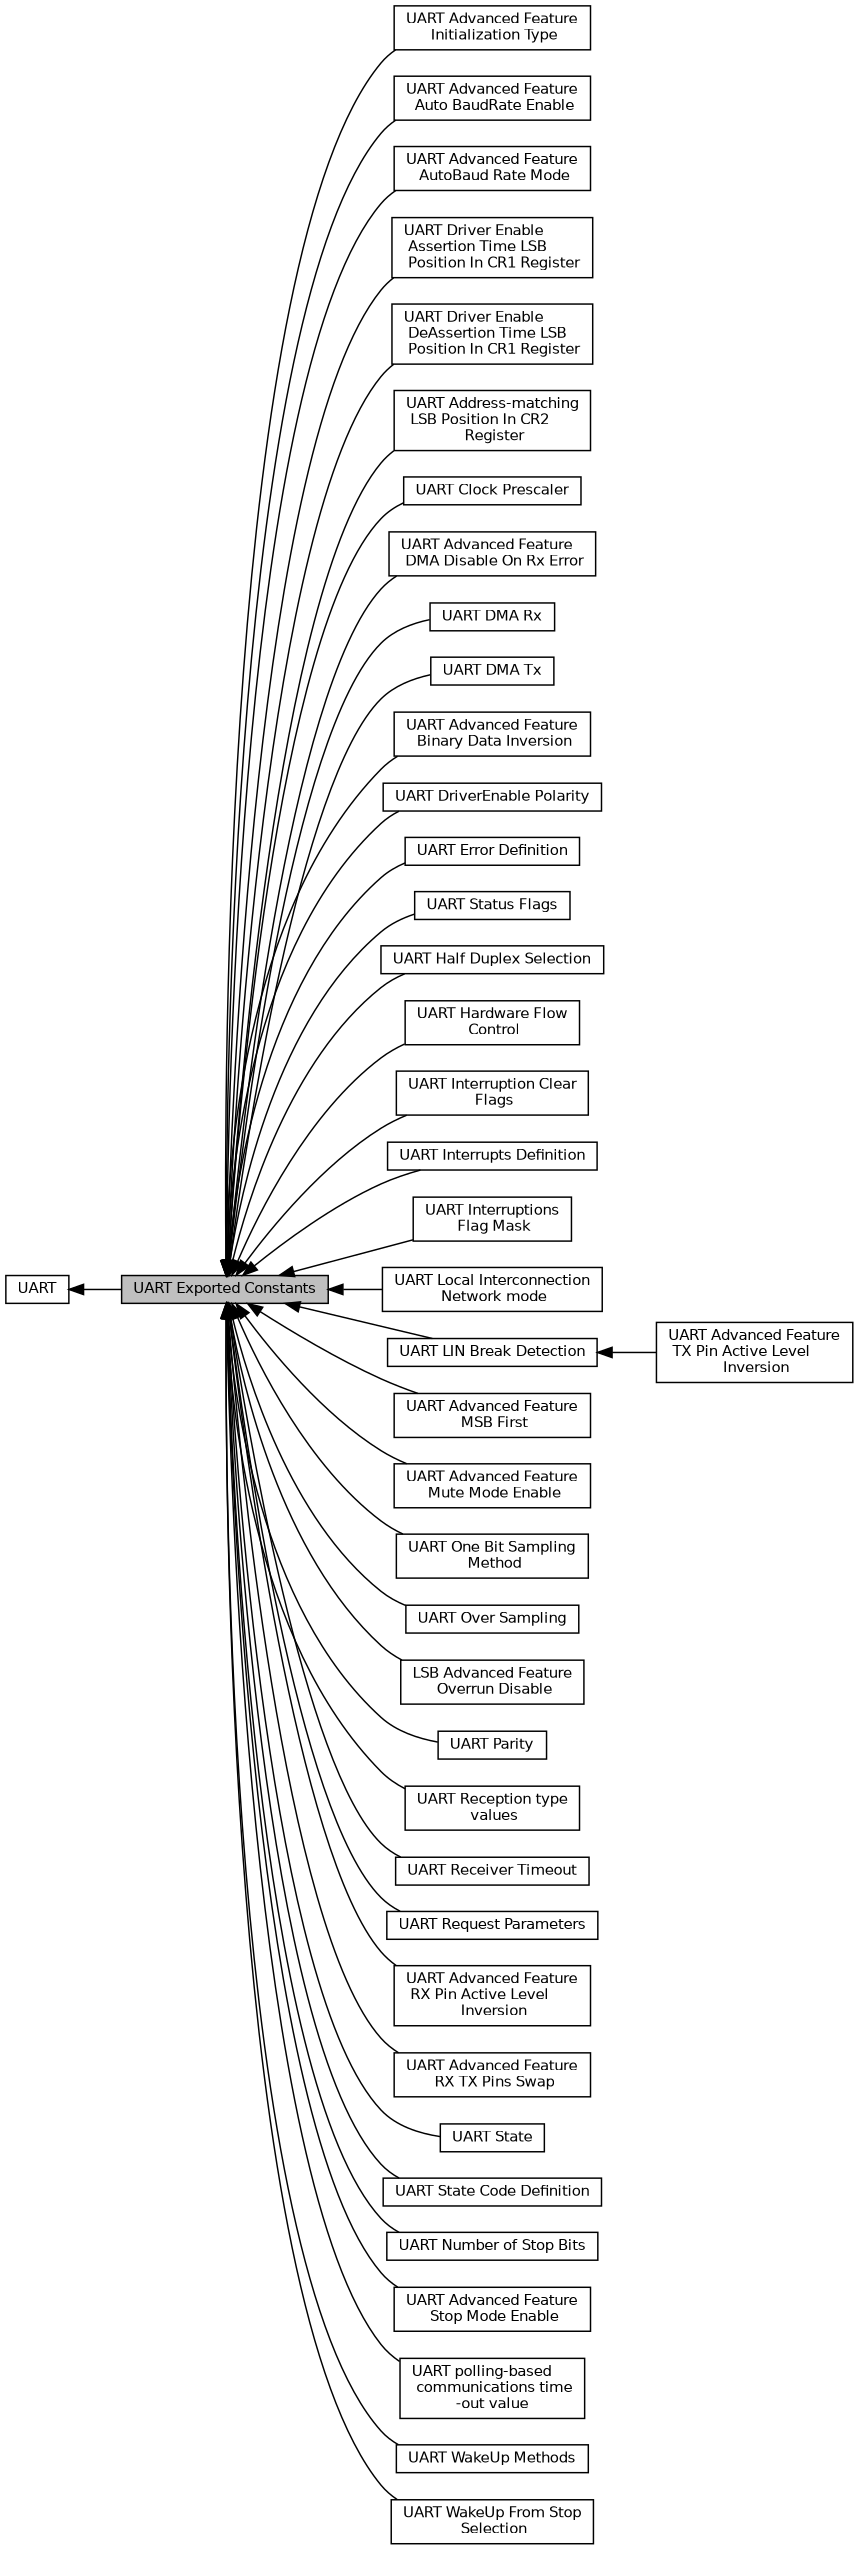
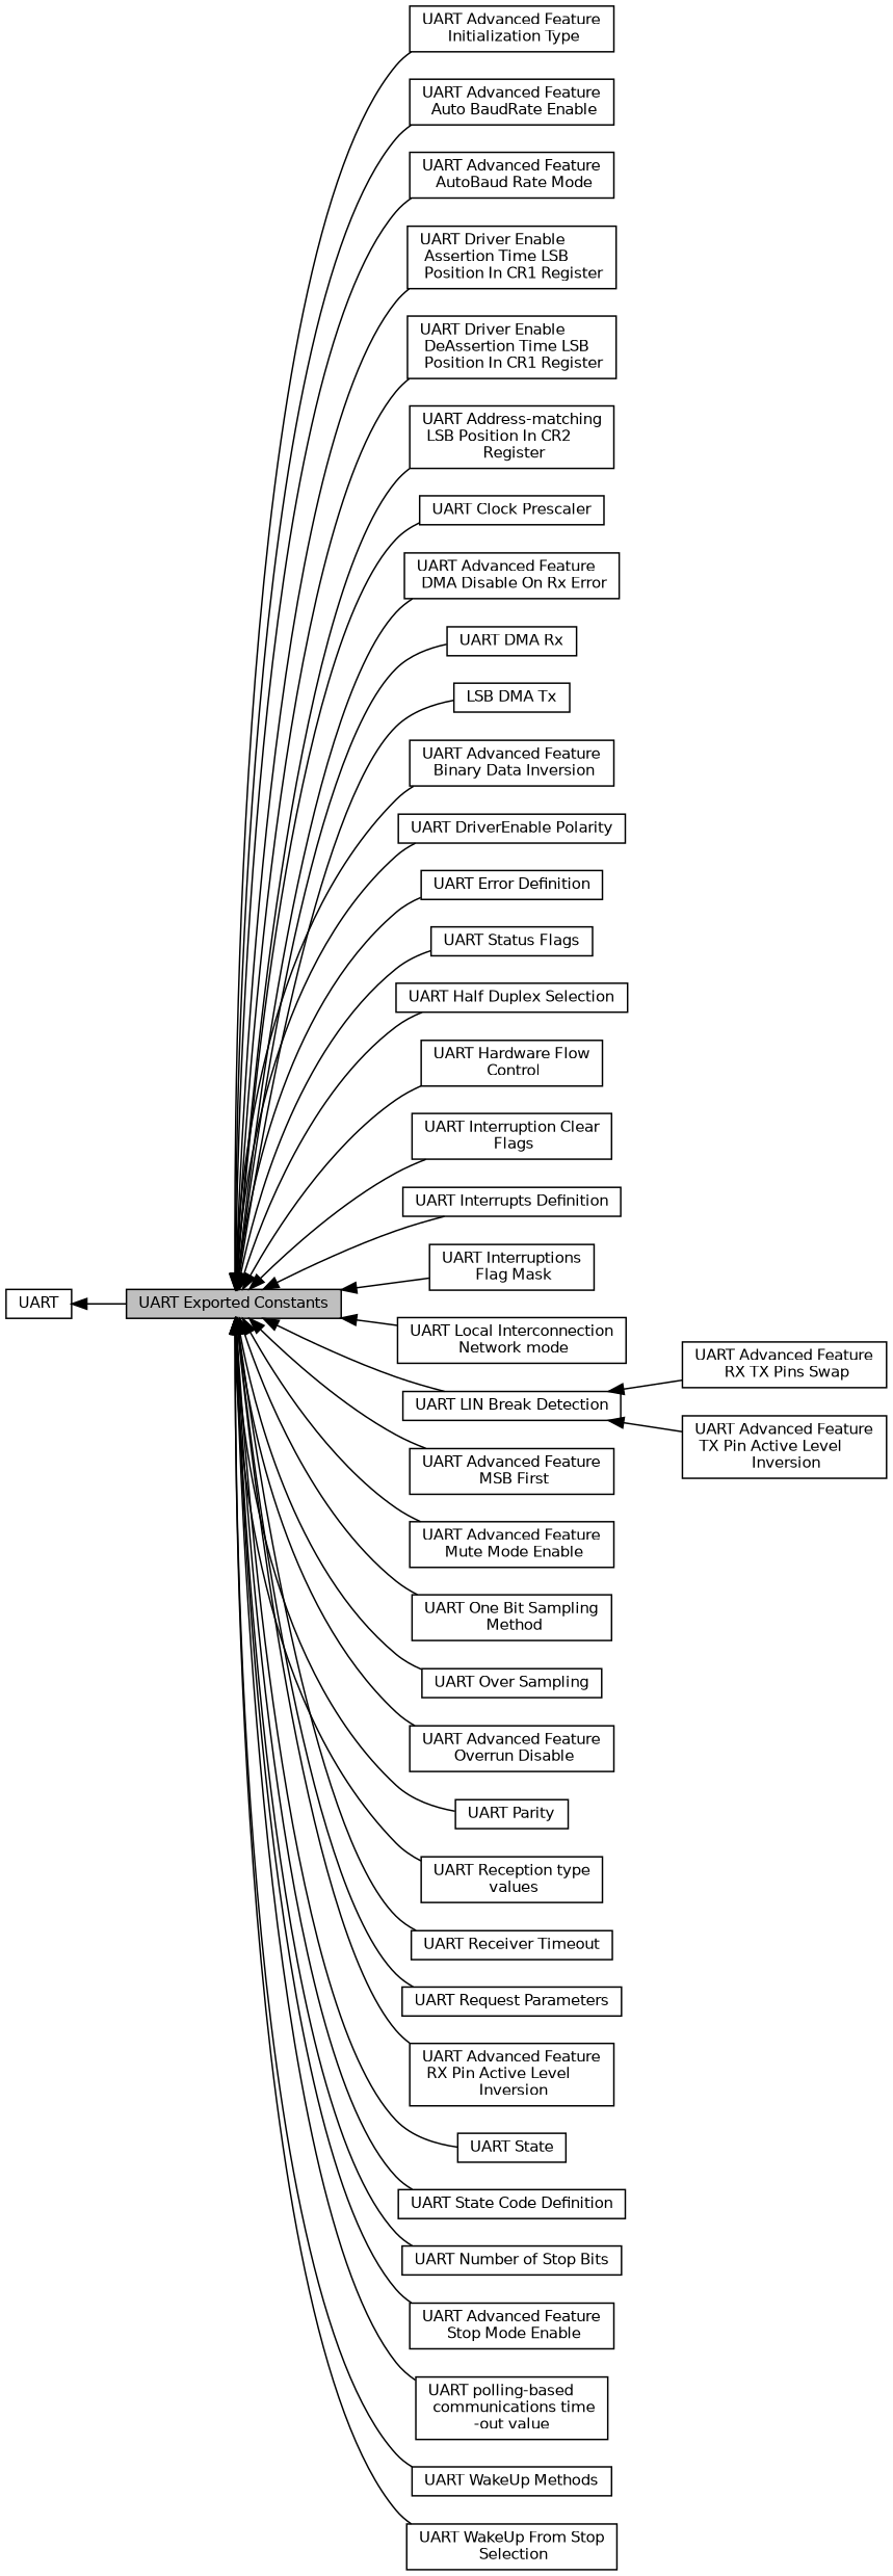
  digraph {
    rankdir=LR
    node [color=black fillcolor=white fontname=Helvetica fontsize=10 shape=box style=filled]
    edge [dir=back fontname=Helvetica fontsize=10 labelfontname=Helvetica labelfontsize=10 shape=plaintext style=solid]
    n1 [height=0.2 label=UART width=0.4]
    n2 [fillcolor=grey75 fontcolor=black height=0.2 label="UART Exported Constants" width=0.4]
    n3 [height=0.2 label="UART Advanced Feature\l Initialization Type" width=0.4]
    n4 [height=0.2 label="UART Advanced Feature\l Auto BaudRate Enable" width=0.4]
    n5 [height=0.2 label="UART Advanced Feature\l AutoBaud Rate Mode" width=0.4]
    n6 [height=0.2 label="UART Driver Enable\l Assertion Time LSB\l Position In CR1 Register" width=0.4]
    n7 [height=0.2 label="UART Driver Enable\l DeAssertion Time LSB\l Position In CR1 Register" width=0.4]
    n8 [height=0.2 label="UART Address-matching\l LSB Position In CR2\l Register" width=0.4]
    n9 [height=0.2 label="UART Clock Prescaler" width=0.4]
    n10 [height=0.2 label="UART Advanced Feature\l DMA Disable On Rx Error" width=0.4]
    n11 [height=0.2 label="UART DMA Rx" width=0.4]
-   n12 [height=0.2 label="UART DMA Tx" width=0.4]
+   n12 [height=0.2 label="LSB DMA Tx" width=0.4]
    n13 [height=0.2 label="UART Advanced Feature\l Binary Data Inversion" width=0.4]
    n14 [height=0.2 label="UART DriverEnable Polarity" width=0.4]
    n15 [height=0.2 label="UART Error Definition" width=0.4]
    n16 [height=0.2 label="UART Status Flags" width=0.4]
    n17 [height=0.2 label="UART Half Duplex Selection" width=0.4]
    n18 [height=0.2 label="UART Hardware Flow\l Control" width=0.4]
    n19 [height=0.2 label="UART Interruption Clear\l Flags" width=0.4]
    n20 [height=0.2 label="UART Interrupts Definition" width=0.4]
    n21 [height=0.2 label="UART Interruptions\l Flag Mask" width=0.4]
    n22 [height=0.2 label="UART Local Interconnection\l Network mode" width=0.4]
    n23 [height=0.2 label="UART LIN Break Detection" width=0.4]
    n24 [height=0.2 label="UART Advanced Feature\l MSB First" width=0.4]
    n25 [height=0.2 label="UART Advanced Feature\l Mute Mode Enable" width=0.4]
    n26 [height=0.2 label="UART One Bit Sampling\l Method" width=0.4]
    n27 [height=0.2 label="UART Over Sampling" width=0.4]
-   n28 [height=0.2 label="LSB Advanced Feature\l Overrun Disable" width=0.4]
+   n28 [height=0.2 label="UART Advanced Feature\l Overrun Disable" width=0.4]
    n29 [height=0.2 label="UART Parity" width=0.4]
    n30 [height=0.2 label="UART Reception type\l values" width=0.4]
    n31 [height=0.2 label="UART Receiver Timeout" width=0.4]
    n32 [height=0.2 label="UART Request Parameters" width=0.4]
    n33 [height=0.2 label="UART Advanced Feature\l RX Pin Active Level\l Inversion" width=0.4]
    n34 [height=0.2 label="UART Advanced Feature\l RX TX Pins Swap" width=0.4]
    n35 [height=0.2 label="UART State" width=0.4]
    n36 [height=0.2 label="UART State Code Definition" width=0.4]
    n37 [height=0.2 label="UART Number of Stop Bits" width=0.4]
    n38 [height=0.2 label="UART Advanced Feature\l Stop Mode Enable" width=0.4]
    n39 [height=0.2 label="UART polling-based\l communications time\l-out value" width=0.4]
    n40 [height=0.2 label="UART WakeUp Methods" width=0.4]
    n41 [height=0.2 label="UART WakeUp From Stop\l Selection" width=0.4]
    n42 [height=0.2 label="UART Advanced Feature\l TX Pin Active Level\l Inversion" width=0.4]
    n1 -> n2
    n2 -> n3
    n2 -> n4
    n2 -> n5
    n2 -> n6
    n2 -> n7
    n2 -> n8
    n2 -> n9
    n2 -> n10
    n2 -> n11
    n2 -> n12
    n2 -> n13
    n2 -> n14
    n2 -> n15
    n2 -> n16
    n2 -> n17
    n2 -> n18
    n2 -> n19
    n2 -> n20
    n2 -> n21
    n2 -> n22
    n2 -> n23
    n2 -> n24
    n2 -> n25
    n2 -> n26
    n2 -> n27
    n2 -> n28
    n2 -> n29
    n2 -> n30
    n2 -> n31
    n2 -> n32
    n2 -> n33
-   n2 -> n34
+   n23 -> n34
    n2 -> n35
    n2 -> n36
    n2 -> n37
    n2 -> n38
    n2 -> n39
    n2 -> n40
    n2 -> n41
    n23 -> n42
  }
